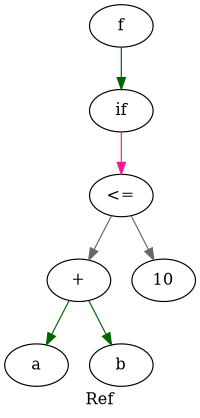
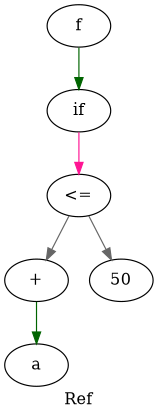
  digraph {
    label=Ref
    edge [color=darkgreen]
    n1 [label=f]
    n2 [label=if]
    n3 [label="<="]
    n4 [label="+"]
-   n5 [label=10]
+   n5 [label=50]
    n6 [label=a]
-   n7 [label=b]
    n1 -> n2
    n2 -> n3 [color=deeppink]
    n3 -> n4 [color=gray40]
    n3 -> n5 [color=gray40]
    n4 -> n6
-   n4 -> n7
  }
